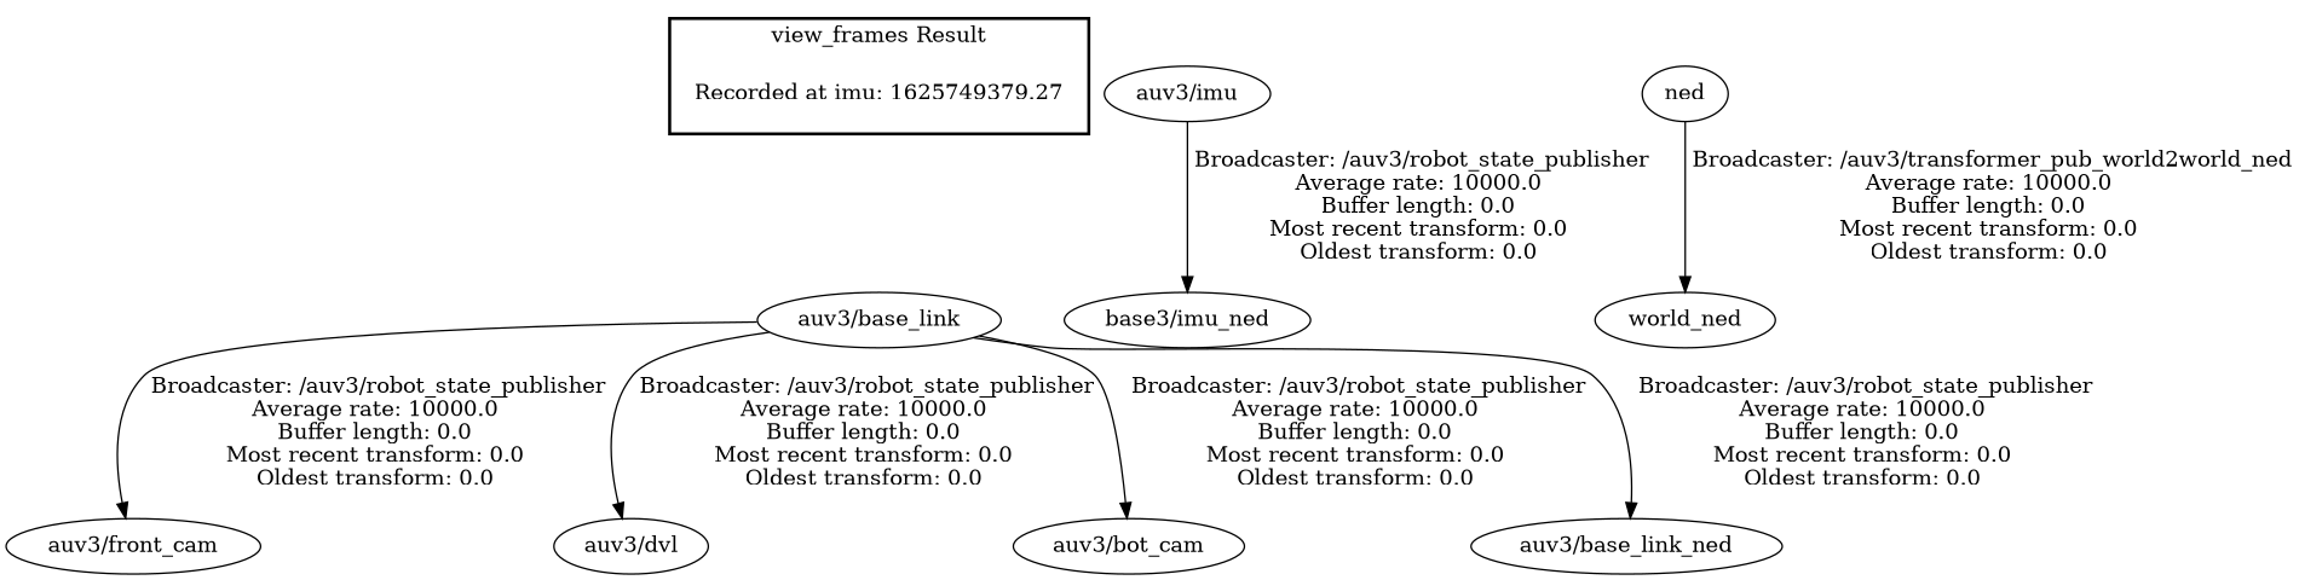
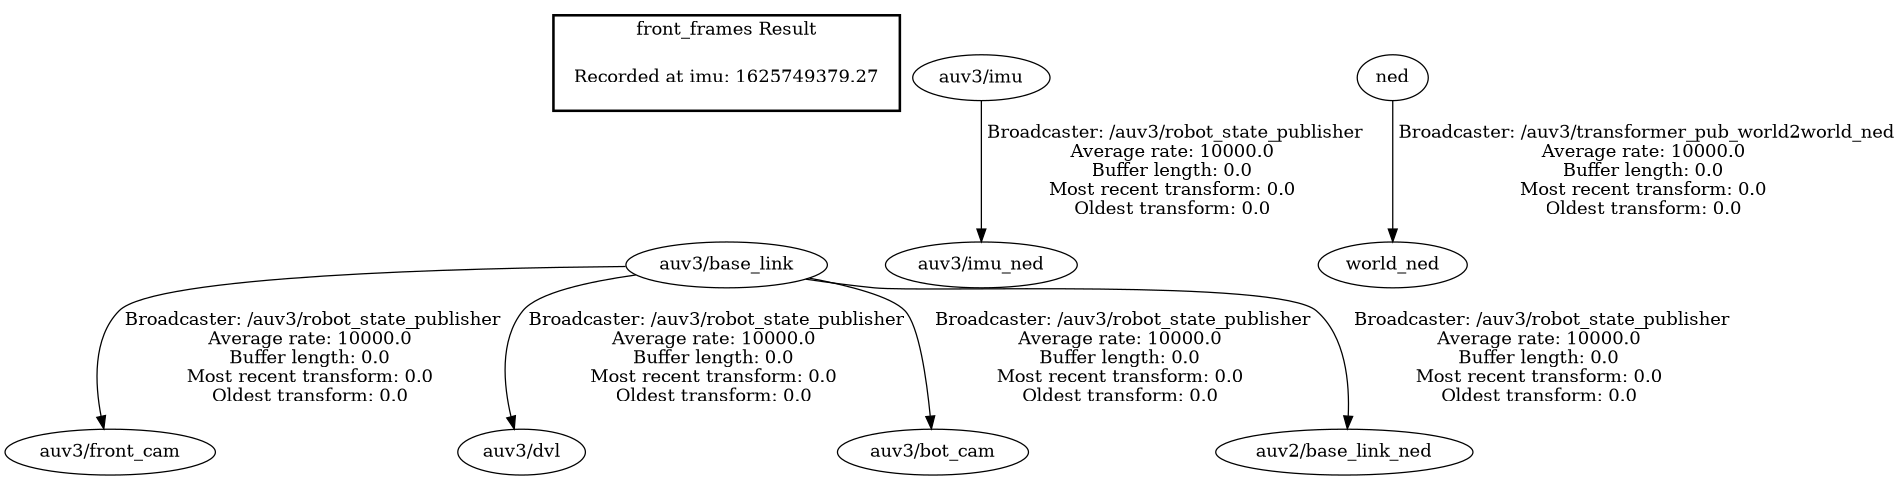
  digraph {
    n1 [label="Recorded at imu: 1625749379.27" shape=plaintext]
    "auv3/base_link"
    "auv3/imu"
-   "auv3/imu_ned" [label="base3/imu_ned"]
+   "auv3/imu_ned"
    "auv3/front_cam"
    "auv3/dvl"
    "auv3/bot_cam"
-   "auv3/base_link_ned"
+   "auv3/base_link_ned" [label="auv2/base_link_ned"]
    n9 [label=ned]
    world_ned
    subgraph cluster_1 {
      color=black
-     label="view_frames Result"
+     label="front_frames Result"
      style=bold
      n1
    }
    n1 -> "auv3/base_link" [style=invis]
    "auv3/base_link" -> "auv3/front_cam" [label=" Broadcaster: /auv3/robot_state_publisher\nAverage rate: 10000.0\nBuffer length: 0.0\nMost recent transform: 0.0\nOldest transform: 0.0\n"]
    "auv3/base_link" -> "auv3/dvl" [label=" Broadcaster: /auv3/robot_state_publisher\nAverage rate: 10000.0\nBuffer length: 0.0\nMost recent transform: 0.0\nOldest transform: 0.0\n"]
    "auv3/base_link" -> "auv3/bot_cam" [label=" Broadcaster: /auv3/robot_state_publisher\nAverage rate: 10000.0\nBuffer length: 0.0\nMost recent transform: 0.0\nOldest transform: 0.0\n"]
    "auv3/base_link" -> "auv3/base_link_ned" [label=" Broadcaster: /auv3/robot_state_publisher\nAverage rate: 10000.0\nBuffer length: 0.0\nMost recent transform: 0.0\nOldest transform: 0.0\n"]
    "auv3/imu" -> "auv3/imu_ned" [label=" Broadcaster: /auv3/robot_state_publisher\nAverage rate: 10000.0\nBuffer length: 0.0\nMost recent transform: 0.0\nOldest transform: 0.0\n"]
    n9 -> world_ned [label=" Broadcaster: /auv3/transformer_pub_world2world_ned\nAverage rate: 10000.0\nBuffer length: 0.0\nMost recent transform: 0.0\nOldest transform: 0.0\n"]
  }
